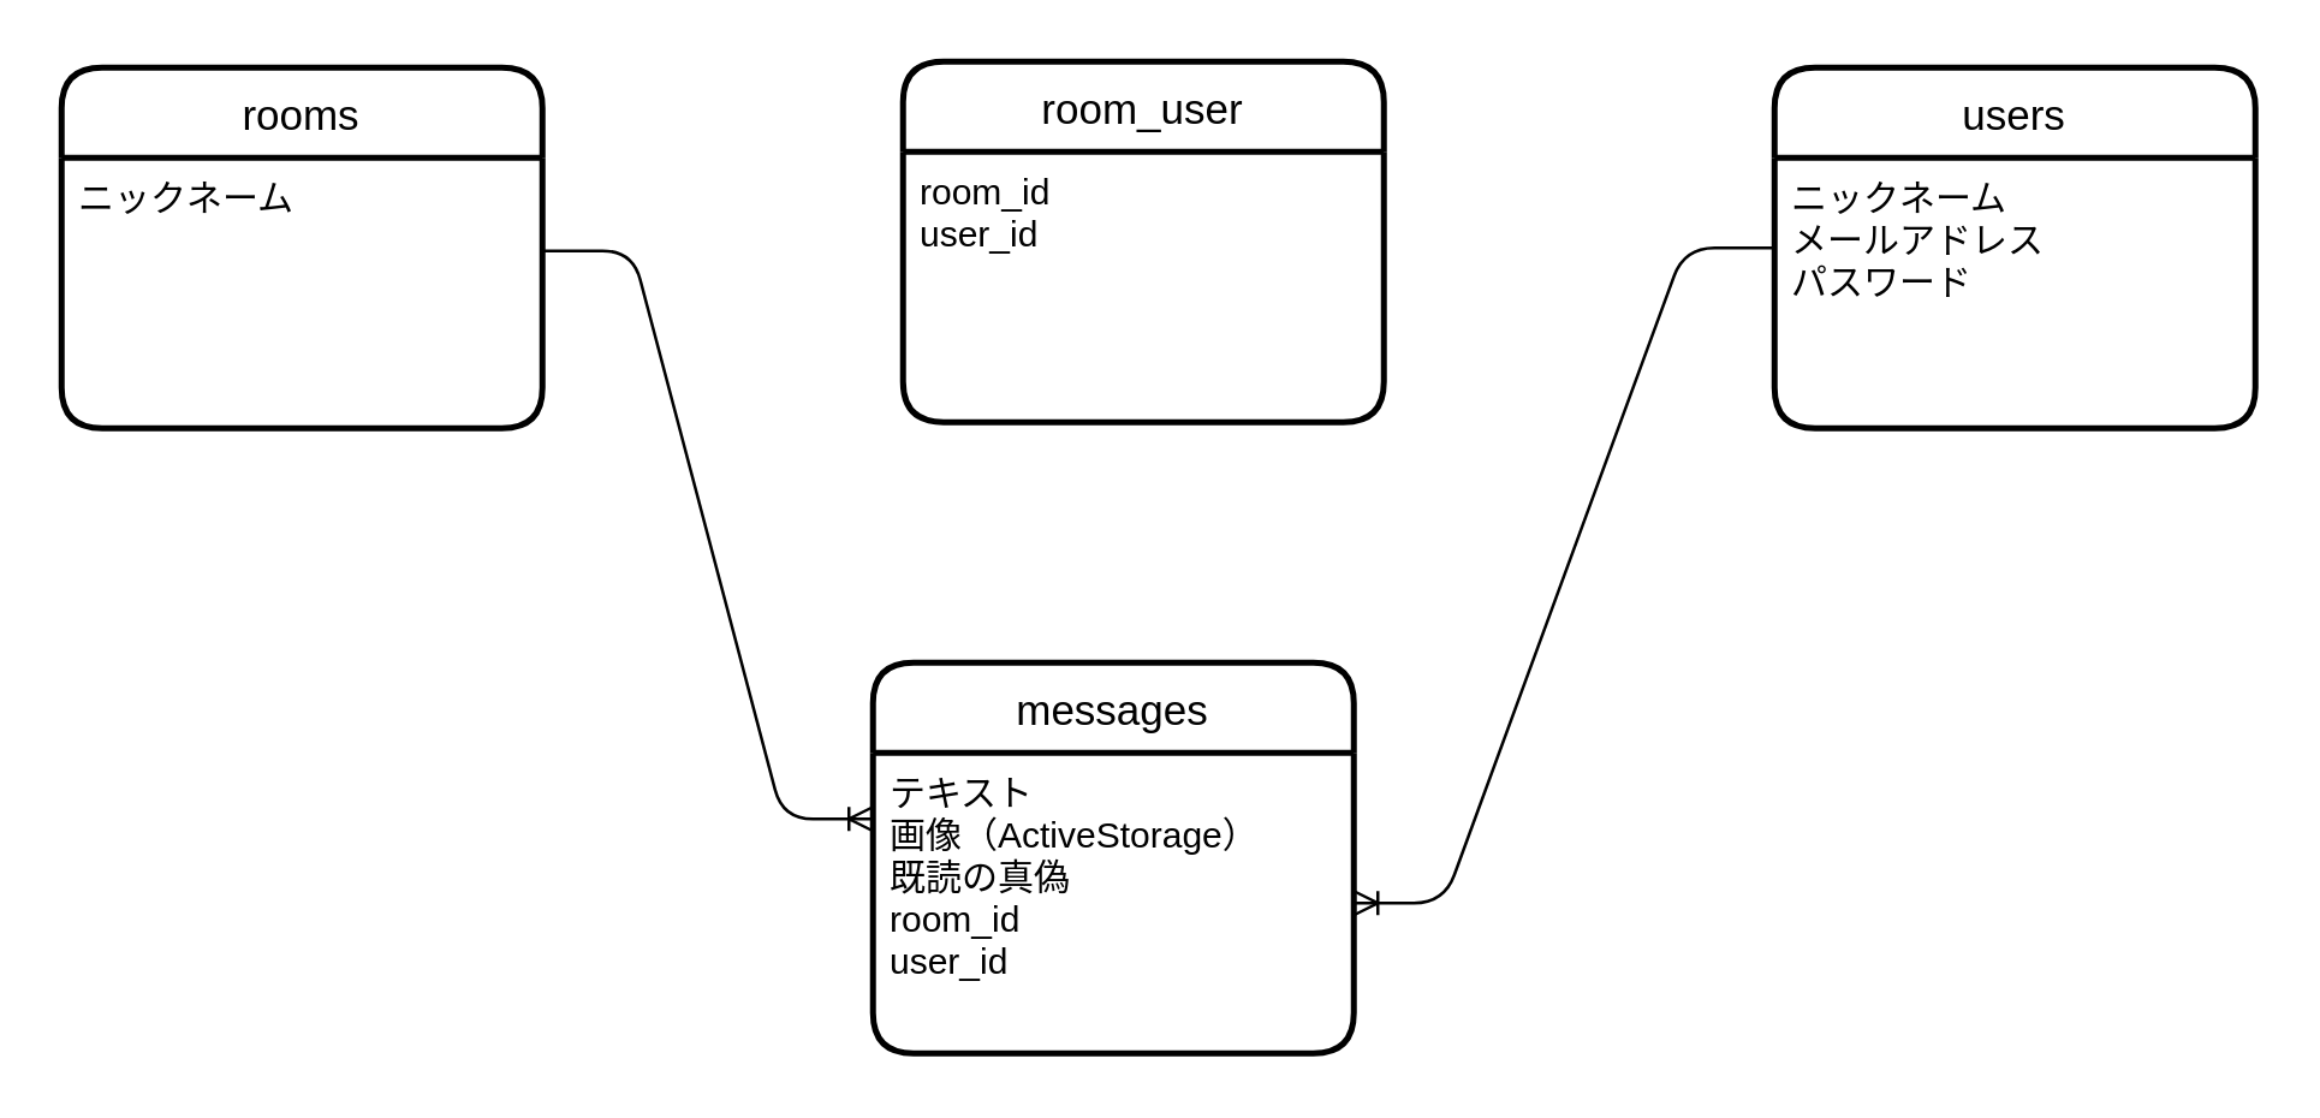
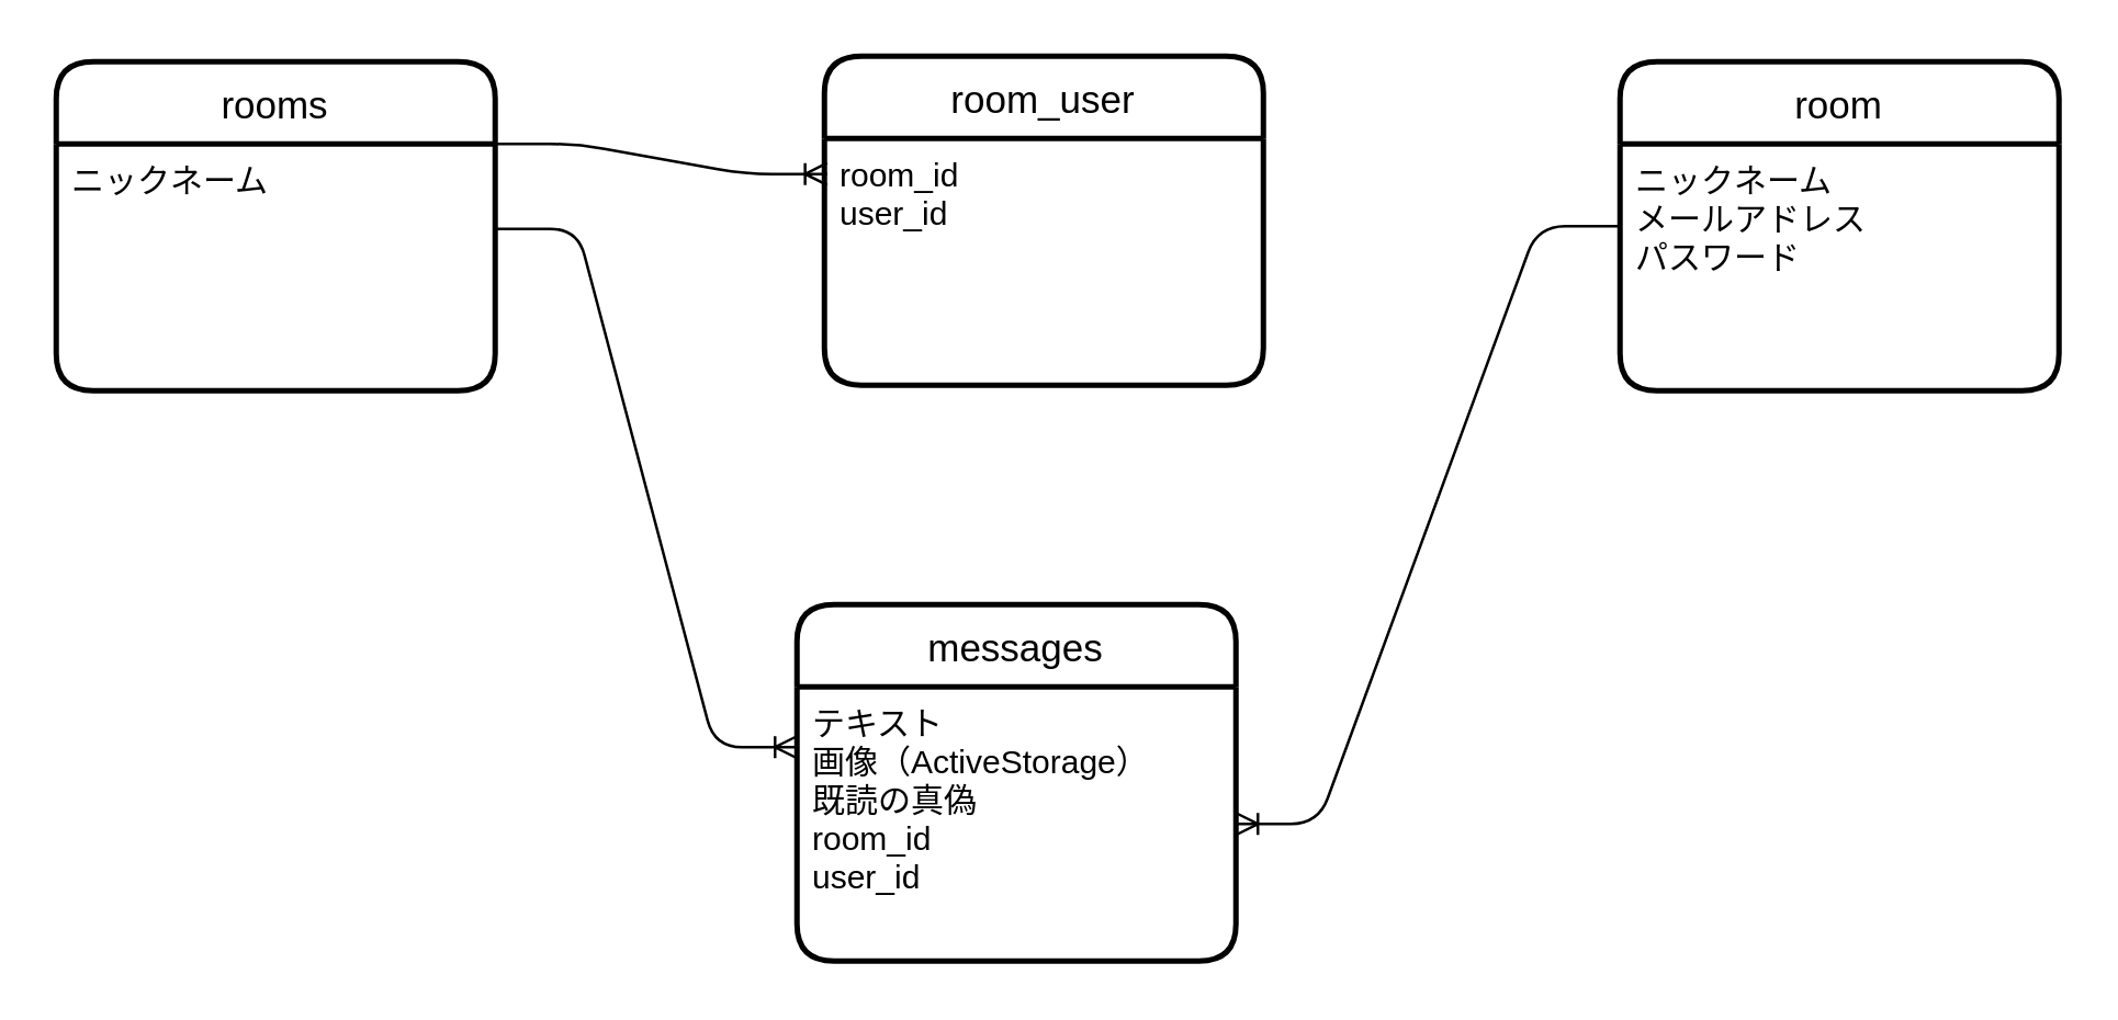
  <mxCell id="0" />
  <mxCell id="1" parent="0" />
  <mxCell id="2" value="" style="edgeStyle=entityRelationEdgeStyle;fontSize=12;html=1;endArrow=ERoneToMany;" parent="1" source="5" target="10" edge="1"><mxGeometry width="100" height="100" relative="1" as="geometry"><mxPoint x="540" y="60" as="sourcePoint" /><mxPoint x="450" y="272" as="targetPoint" /></mxGeometry></mxCell>
  <mxCell id="3" value="" style="edgeStyle=entityRelationEdgeStyle;fontSize=12;html=1;endArrow=ERoneToMany;exitX=1;exitY=0.344;exitDx=0;exitDy=0;exitPerimeter=0;" parent="1" source="8" edge="1"><mxGeometry width="100" height="100" relative="1" as="geometry"><mxPoint x="180" y="82" as="sourcePoint" /><mxPoint x="290" y="272" as="targetPoint" /></mxGeometry></mxCell>
- <mxCell id="5" value="users" style="swimlane;childLayout=stackLayout;horizontal=1;startSize=30;horizontalStack=0;rounded=1;fontSize=14;fontStyle=0;strokeWidth=2;resizeParent=0;resizeLast=1;shadow=0;dashed=0;align=center;" parent="1" vertex="1"><mxGeometry x="590" y="22" width="160" height="120" as="geometry" /></mxCell>
+ <mxCell id="4" value="" style="edgeStyle=entityRelationEdgeStyle;fontSize=12;html=1;endArrow=ERoneToMany;entryX=0.006;entryY=0.144;entryDx=0;entryDy=0;exitX=1;exitY=0.25;exitDx=0;exitDy=0;entryPerimeter=0;" parent="1" source="7" target="12" edge="1"><mxGeometry width="100" height="100" relative="1" as="geometry"><mxPoint x="179.04" y="36" as="sourcePoint" /><mxPoint x="300" y="30" as="targetPoint" /></mxGeometry></mxCell>
+ <mxCell id="5" value="room" style="swimlane;childLayout=stackLayout;horizontal=1;startSize=30;horizontalStack=0;rounded=1;fontSize=14;fontStyle=0;strokeWidth=2;resizeParent=0;resizeLast=1;shadow=0;dashed=0;align=center;" parent="1" vertex="1"><mxGeometry x="590" y="22" width="160" height="120" as="geometry" /></mxCell>
  <mxCell id="6" value="ニックネーム&#10;メールアドレス&#10;パスワード" style="align=left;strokeColor=none;fillColor=none;spacingLeft=4;fontSize=12;verticalAlign=top;resizable=0;rotatable=0;part=1;" parent="5" vertex="1"><mxGeometry y="30" width="160" height="90" as="geometry" /></mxCell>
  <mxCell id="7" value="rooms" style="swimlane;childLayout=stackLayout;horizontal=1;startSize=30;horizontalStack=0;rounded=1;fontSize=14;fontStyle=0;strokeWidth=2;resizeParent=0;resizeLast=1;shadow=0;dashed=0;align=center;" parent="1" vertex="1"><mxGeometry x="20" y="22" width="160" height="120" as="geometry" /></mxCell>
  <mxCell id="8" value="ニックネーム" style="align=left;strokeColor=none;fillColor=none;spacingLeft=4;fontSize=12;verticalAlign=top;resizable=0;rotatable=0;part=1;" parent="7" vertex="1"><mxGeometry y="30" width="160" height="90" as="geometry" /></mxCell>
  <mxCell id="9" value="messages" style="swimlane;childLayout=stackLayout;horizontal=1;startSize=30;horizontalStack=0;rounded=1;fontSize=14;fontStyle=0;strokeWidth=2;resizeParent=0;resizeLast=1;shadow=0;dashed=0;align=center;" parent="1" vertex="1"><mxGeometry x="290" y="220" width="160" height="130" as="geometry" /></mxCell>
  <mxCell id="10" value="テキスト&#10;画像（ActiveStorage）&#10;既読の真偽&#10;room_id&#10;user_id&#10;&#10;" style="align=left;strokeColor=none;fillColor=none;spacingLeft=4;fontSize=12;verticalAlign=top;resizable=0;rotatable=0;part=1;" parent="9" vertex="1"><mxGeometry y="30" width="160" height="100" as="geometry" /></mxCell>
  <mxCell id="11" value="room_user" style="swimlane;childLayout=stackLayout;horizontal=1;startSize=30;horizontalStack=0;rounded=1;fontSize=14;fontStyle=0;strokeWidth=2;resizeParent=0;resizeLast=1;shadow=0;dashed=0;align=center;" vertex="1" parent="1"><mxGeometry x="300" y="20" width="160" height="120" as="geometry" /></mxCell>
  <mxCell id="12" value="room_id&#10;user_id" style="align=left;strokeColor=none;fillColor=none;spacingLeft=4;fontSize=12;verticalAlign=top;resizable=0;rotatable=0;part=1;" vertex="1" parent="11"><mxGeometry y="30" width="160" height="90" as="geometry" /></mxCell>
